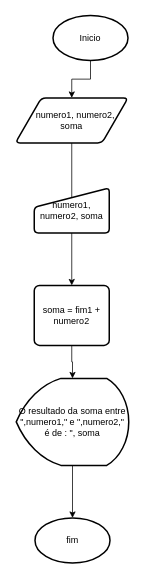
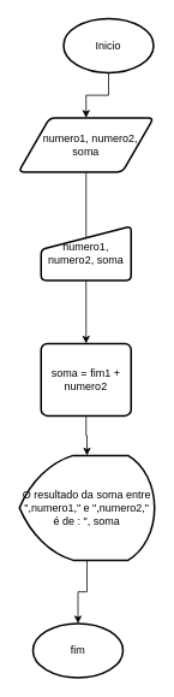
  <mxCell id="0" />
  <mxCell id="1" parent="0" />
  <mxCell id="2" style="edgeStyle=orthogonalEdgeStyle;rounded=0;orthogonalLoop=1;jettySize=auto;html=1;entryX=0.5;entryY=0;entryDx=0;entryDy=0;" parent="1" source="3" target="5" edge="1"><mxGeometry relative="1" as="geometry" /></mxCell>
  <mxCell id="3" value="Inicio" style="strokeWidth=2;html=1;shape=mxgraph.flowchart.start_1;whiteSpace=wrap;" parent="1" vertex="1"><mxGeometry x="70" y="20" width="100" height="60" as="geometry" /></mxCell>
  <mxCell id="4" value="" style="edgeStyle=orthogonalEdgeStyle;rounded=0;orthogonalLoop=1;jettySize=auto;html=1;entryX=0.487;entryY=0.25;entryDx=0;entryDy=0;entryPerimeter=0;" parent="1" source="5" target="7" edge="1"><mxGeometry relative="1" as="geometry"><Array as="points"><mxPoint x="95" y="265" /></Array></mxGeometry></mxCell>
  <mxCell id="5" value="&amp;nbsp; &amp;nbsp; numero1, numero2,&amp;nbsp;&lt;div&gt;soma&lt;/div&gt;" style="shape=parallelogram;html=1;strokeWidth=2;perimeter=parallelogramPerimeter;whiteSpace=wrap;rounded=1;arcSize=12;size=0.23;" parent="1" vertex="1"><mxGeometry x="20" y="130" width="150" height="60" as="geometry" /></mxCell>
  <mxCell id="6" value="" style="edgeStyle=orthogonalEdgeStyle;rounded=0;orthogonalLoop=1;jettySize=auto;html=1;" parent="1" source="7" target="9" edge="1"><mxGeometry relative="1" as="geometry" /></mxCell>
  <mxCell id="7" value="numero1, numero2, soma" style="html=1;strokeWidth=2;shape=manualInput;whiteSpace=wrap;rounded=1;size=26;arcSize=11;" parent="1" vertex="1"><mxGeometry x="45" y="250" width="100" height="60" as="geometry" /></mxCell>
  <mxCell id="8" value="" style="edgeStyle=orthogonalEdgeStyle;rounded=0;orthogonalLoop=1;jettySize=auto;html=1;" parent="1" source="9" target="10" edge="1"><mxGeometry relative="1" as="geometry" /></mxCell>
  <mxCell id="9" value="soma = fim1 + numero2" style="rounded=1;whiteSpace=wrap;html=1;absoluteArcSize=1;arcSize=14;strokeWidth=2;" parent="1" vertex="1"><mxGeometry x="45" y="380" width="100" height="80" as="geometry" /></mxCell>
  <mxCell id="10" value="O resultado da soma entre &quot;,numero1,&quot; e &quot;,numero2,&quot; é de : &quot;, soma" style="strokeWidth=2;html=1;shape=mxgraph.flowchart.display;whiteSpace=wrap;" parent="1" vertex="1"><mxGeometry x="21" y="504" width="150" height="116" as="geometry" /></mxCell>
- <mxCell id="11" value="fim" style="strokeWidth=2;html=1;shape=mxgraph.flowchart.start_1;whiteSpace=wrap;" parent="1" vertex="1"><mxGeometry x="46" y="690" width="100" height="60" as="geometry" /></mxCell>
+ <mxCell id="11" value="fim" style="strokeWidth=2;html=1;shape=mxgraph.flowchart.start_1;whiteSpace=wrap;" parent="1" vertex="1"><mxGeometry x="36" y="690" width="100" height="60" as="geometry" /></mxCell>
  <mxCell id="12" style="edgeStyle=orthogonalEdgeStyle;rounded=0;orthogonalLoop=1;jettySize=auto;html=1;exitX=0.5;exitY=1;exitDx=0;exitDy=0;exitPerimeter=0;entryX=0.5;entryY=0;entryDx=0;entryDy=0;entryPerimeter=0;" edge="1" parent="1" source="10" target="11"><mxGeometry relative="1" as="geometry" /></mxCell>
